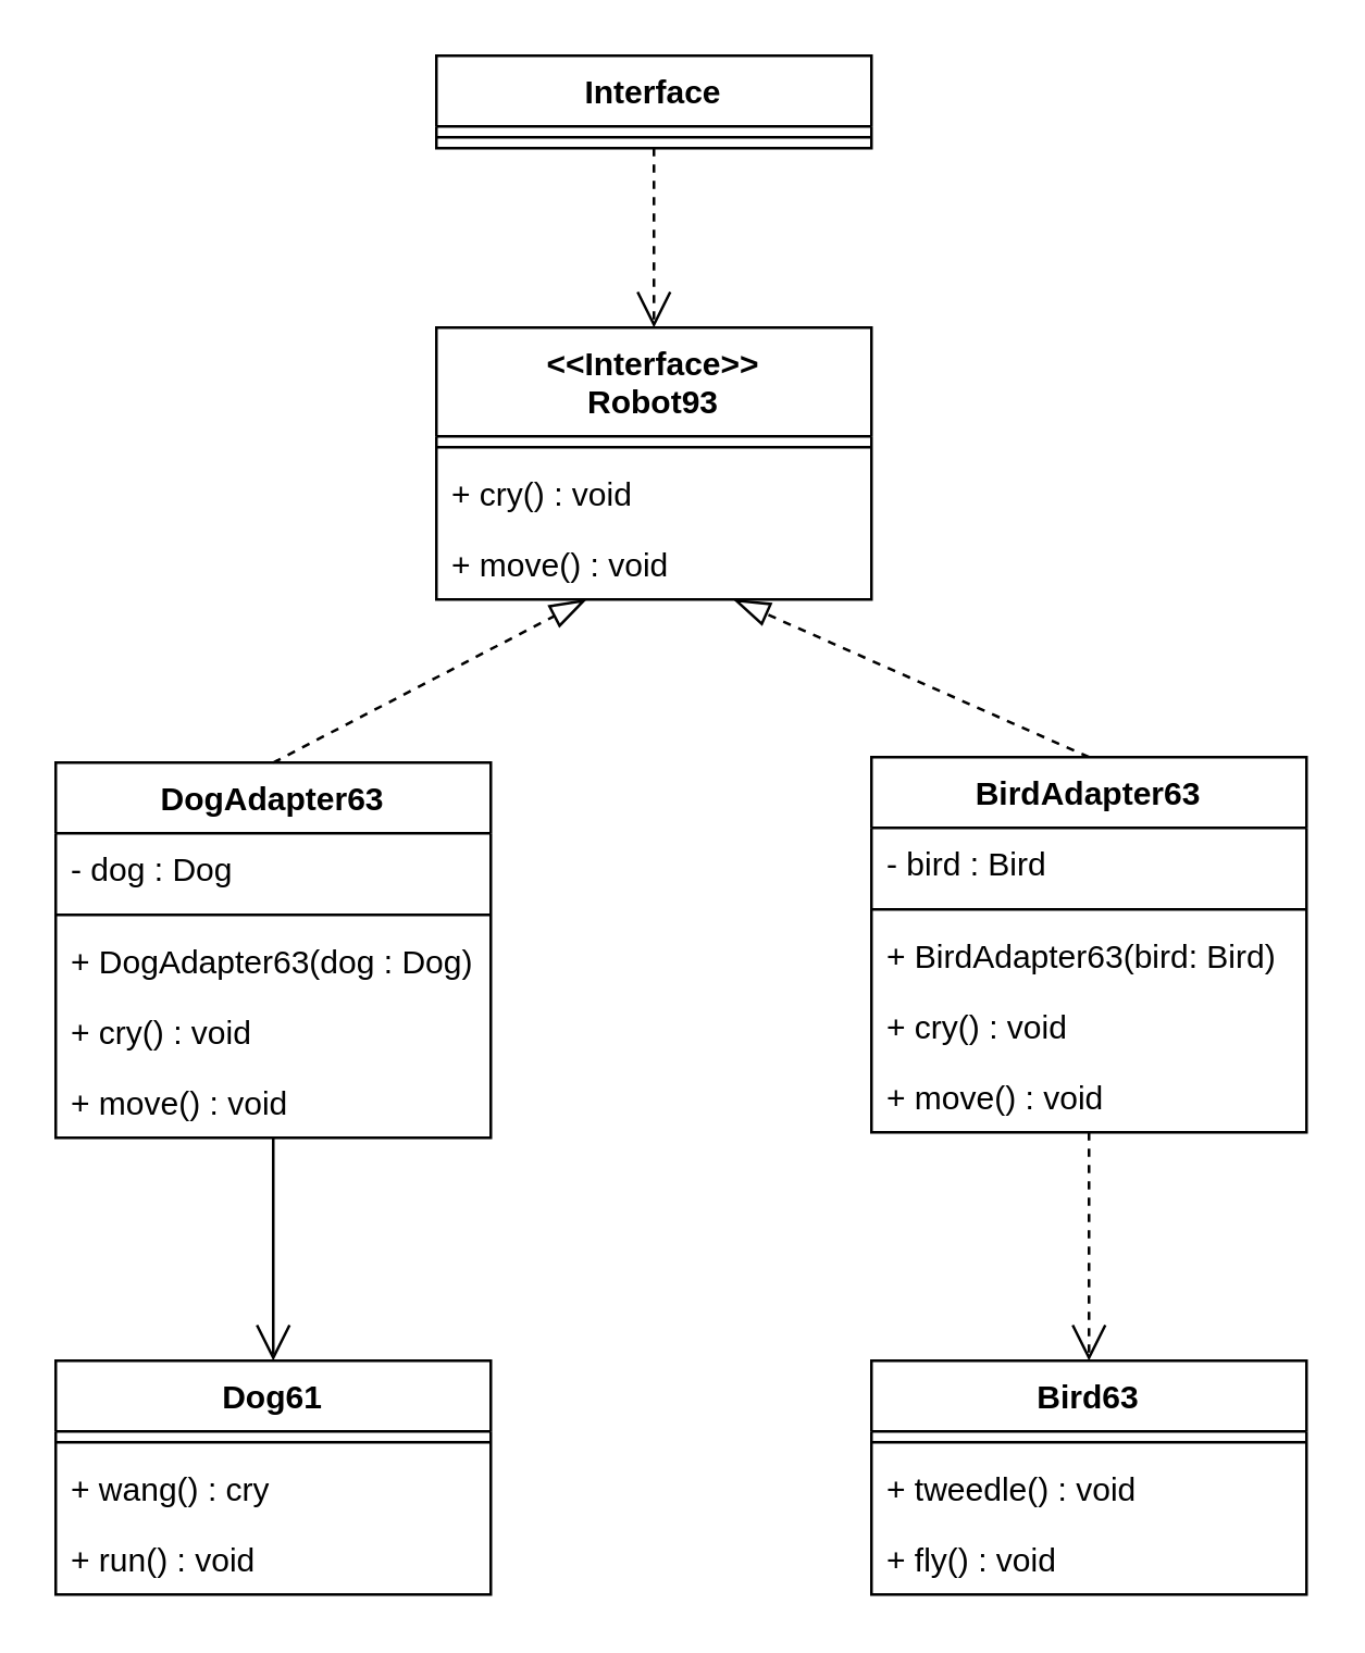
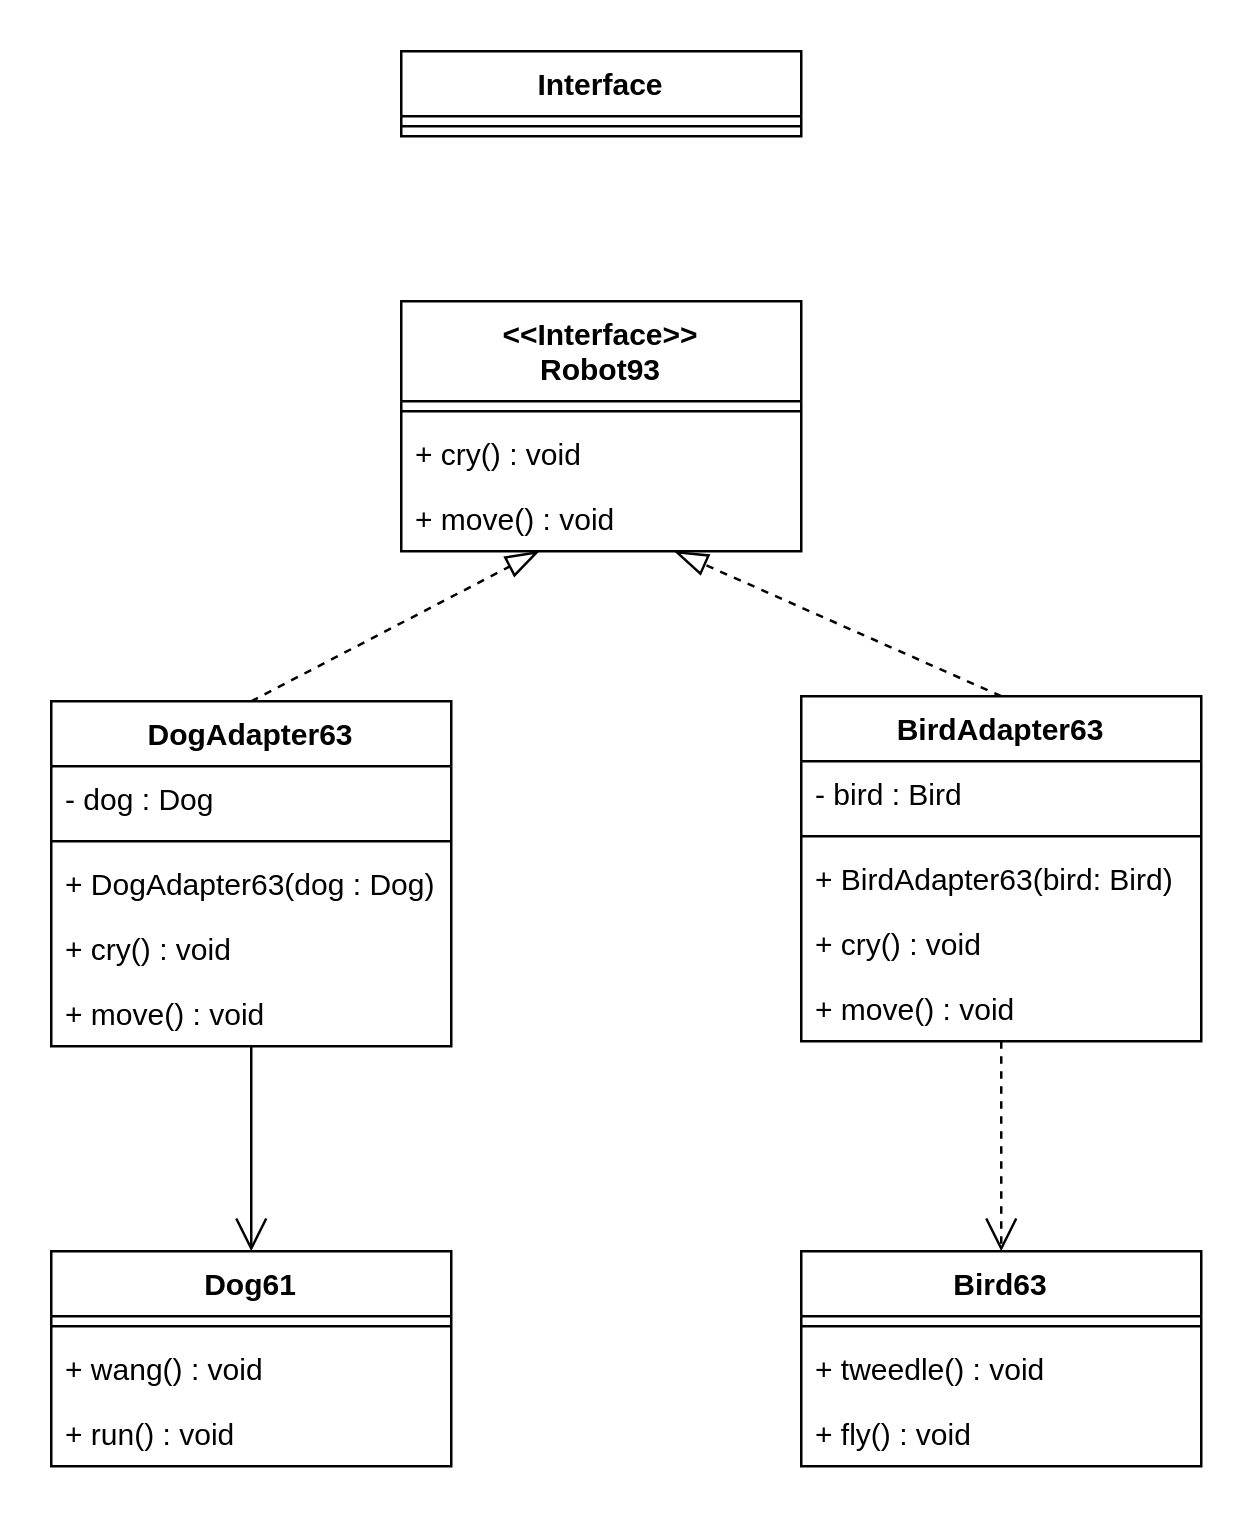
  <mxCell id="0" />
  <mxCell id="1" parent="0" />
- <mxCell id="2" style="edgeStyle=orthogonalEdgeStyle;rounded=0;orthogonalLoop=1;jettySize=auto;html=1;entryX=0.5;entryY=0;entryDx=0;entryDy=0;dashed=1;endArrow=open;endFill=0;endSize=11;" edge="1" parent="1" source="3" target="5"><mxGeometry relative="1" as="geometry"><Array as="points"><mxPoint x="240" y="80" /><mxPoint x="240" y="80" /></Array></mxGeometry></mxCell>
  <mxCell id="3" value="Interface" style="swimlane;fontStyle=1;align=center;verticalAlign=top;childLayout=stackLayout;horizontal=1;startSize=26;horizontalStack=0;resizeParent=1;resizeParentMax=0;resizeLast=0;collapsible=1;marginBottom=0;whiteSpace=wrap;html=1;" vertex="1" parent="1"><mxGeometry x="160" y="20" width="160" height="34" as="geometry" /></mxCell>
  <mxCell id="4" value="" style="line;strokeWidth=1;fillColor=none;align=left;verticalAlign=middle;spacingTop=-1;spacingLeft=3;spacingRight=3;rotatable=0;labelPosition=right;points=[];portConstraint=eastwest;strokeColor=inherit;" vertex="1" parent="3"><mxGeometry y="26" width="160" height="8" as="geometry" /></mxCell>
  <mxCell id="5" value="&amp;lt;&amp;lt;Interface&amp;gt;&amp;gt;&lt;br&gt;Robot93" style="swimlane;fontStyle=1;align=center;verticalAlign=top;childLayout=stackLayout;horizontal=1;startSize=40;horizontalStack=0;resizeParent=1;resizeParentMax=0;resizeLast=0;collapsible=1;marginBottom=0;whiteSpace=wrap;html=1;" vertex="1" parent="1"><mxGeometry x="160" y="120" width="160" height="100" as="geometry" /></mxCell>
  <mxCell id="6" value="" style="line;strokeWidth=1;fillColor=none;align=left;verticalAlign=middle;spacingTop=-1;spacingLeft=3;spacingRight=3;rotatable=0;labelPosition=right;points=[];portConstraint=eastwest;strokeColor=inherit;" vertex="1" parent="5"><mxGeometry y="40" width="160" height="8" as="geometry" /></mxCell>
  <mxCell id="7" value="+ cry() : void" style="text;strokeColor=none;fillColor=none;align=left;verticalAlign=top;spacingLeft=4;spacingRight=4;overflow=hidden;rotatable=0;points=[[0,0.5],[1,0.5]];portConstraint=eastwest;whiteSpace=wrap;html=1;" vertex="1" parent="5"><mxGeometry y="48" width="160" height="26" as="geometry" /></mxCell>
  <mxCell id="8" value="+ move() : void" style="text;strokeColor=none;fillColor=none;align=left;verticalAlign=top;spacingLeft=4;spacingRight=4;overflow=hidden;rotatable=0;points=[[0,0.5],[1,0.5]];portConstraint=eastwest;whiteSpace=wrap;html=1;" vertex="1" parent="5"><mxGeometry y="74" width="160" height="26" as="geometry" /></mxCell>
  <mxCell id="9" style="edgeStyle=orthogonalEdgeStyle;rounded=0;orthogonalLoop=1;jettySize=auto;html=1;endSize=11;endArrow=open;endFill=0;" edge="1" parent="1" source="10" target="24"><mxGeometry relative="1" as="geometry" /></mxCell>
  <mxCell id="10" value="DogAdapter63" style="swimlane;fontStyle=1;align=center;verticalAlign=top;childLayout=stackLayout;horizontal=1;startSize=26;horizontalStack=0;resizeParent=1;resizeParentMax=0;resizeLast=0;collapsible=1;marginBottom=0;whiteSpace=wrap;html=1;" vertex="1" parent="1"><mxGeometry x="20" y="280" width="160" height="138" as="geometry" /></mxCell>
  <mxCell id="11" value="- dog : Dog" style="text;strokeColor=none;fillColor=none;align=left;verticalAlign=top;spacingLeft=4;spacingRight=4;overflow=hidden;rotatable=0;points=[[0,0.5],[1,0.5]];portConstraint=eastwest;whiteSpace=wrap;html=1;" vertex="1" parent="10"><mxGeometry y="26" width="160" height="26" as="geometry" /></mxCell>
  <mxCell id="12" value="" style="line;strokeWidth=1;fillColor=none;align=left;verticalAlign=middle;spacingTop=-1;spacingLeft=3;spacingRight=3;rotatable=0;labelPosition=right;points=[];portConstraint=eastwest;strokeColor=inherit;" vertex="1" parent="10"><mxGeometry y="52" width="160" height="8" as="geometry" /></mxCell>
  <mxCell id="13" value="+ DogAdapter63(dog : Dog)" style="text;strokeColor=none;fillColor=none;align=left;verticalAlign=top;spacingLeft=4;spacingRight=4;overflow=hidden;rotatable=0;points=[[0,0.5],[1,0.5]];portConstraint=eastwest;whiteSpace=wrap;html=1;" vertex="1" parent="10"><mxGeometry y="60" width="160" height="26" as="geometry" /></mxCell>
  <mxCell id="14" value="+ cry() : void" style="text;strokeColor=none;fillColor=none;align=left;verticalAlign=top;spacingLeft=4;spacingRight=4;overflow=hidden;rotatable=0;points=[[0,0.5],[1,0.5]];portConstraint=eastwest;whiteSpace=wrap;html=1;" vertex="1" parent="10"><mxGeometry y="86" width="160" height="26" as="geometry" /></mxCell>
  <mxCell id="15" value="+ move() : void" style="text;strokeColor=none;fillColor=none;align=left;verticalAlign=top;spacingLeft=4;spacingRight=4;overflow=hidden;rotatable=0;points=[[0,0.5],[1,0.5]];portConstraint=eastwest;whiteSpace=wrap;html=1;" vertex="1" parent="10"><mxGeometry y="112" width="160" height="26" as="geometry" /></mxCell>
  <mxCell id="16" style="rounded=0;orthogonalLoop=1;jettySize=auto;html=1;exitX=0.5;exitY=0;exitDx=0;exitDy=0;endArrow=blockThin;endFill=0;startSize=11;dashed=1;endSize=11;" edge="1" parent="1" source="18" target="8"><mxGeometry relative="1" as="geometry"><mxPoint x="260" y="200" as="targetPoint" /></mxGeometry></mxCell>
  <mxCell id="17" style="edgeStyle=orthogonalEdgeStyle;rounded=0;orthogonalLoop=1;jettySize=auto;html=1;endSize=11;endArrow=open;endFill=0;dashed=1;" edge="1" parent="1" source="18" target="28"><mxGeometry relative="1" as="geometry" /></mxCell>
  <mxCell id="18" value="BirdAdapter63" style="swimlane;fontStyle=1;align=center;verticalAlign=top;childLayout=stackLayout;horizontal=1;startSize=26;horizontalStack=0;resizeParent=1;resizeParentMax=0;resizeLast=0;collapsible=1;marginBottom=0;whiteSpace=wrap;html=1;" vertex="1" parent="1"><mxGeometry x="320" y="278" width="160" height="138" as="geometry" /></mxCell>
  <mxCell id="19" value="- bird : Bird" style="text;strokeColor=none;fillColor=none;align=left;verticalAlign=top;spacingLeft=4;spacingRight=4;overflow=hidden;rotatable=0;points=[[0,0.5],[1,0.5]];portConstraint=eastwest;whiteSpace=wrap;html=1;" vertex="1" parent="18"><mxGeometry y="26" width="160" height="26" as="geometry" /></mxCell>
  <mxCell id="20" value="" style="line;strokeWidth=1;fillColor=none;align=left;verticalAlign=middle;spacingTop=-1;spacingLeft=3;spacingRight=3;rotatable=0;labelPosition=right;points=[];portConstraint=eastwest;strokeColor=inherit;" vertex="1" parent="18"><mxGeometry y="52" width="160" height="8" as="geometry" /></mxCell>
  <mxCell id="21" value="+ BirdAdapter63(bird: Bird)" style="text;strokeColor=none;fillColor=none;align=left;verticalAlign=top;spacingLeft=4;spacingRight=4;overflow=hidden;rotatable=0;points=[[0,0.5],[1,0.5]];portConstraint=eastwest;whiteSpace=wrap;html=1;" vertex="1" parent="18"><mxGeometry y="60" width="160" height="26" as="geometry" /></mxCell>
  <mxCell id="22" value="+ cry() : void" style="text;strokeColor=none;fillColor=none;align=left;verticalAlign=top;spacingLeft=4;spacingRight=4;overflow=hidden;rotatable=0;points=[[0,0.5],[1,0.5]];portConstraint=eastwest;whiteSpace=wrap;html=1;" vertex="1" parent="18"><mxGeometry y="86" width="160" height="26" as="geometry" /></mxCell>
  <mxCell id="23" value="+ move() : void" style="text;strokeColor=none;fillColor=none;align=left;verticalAlign=top;spacingLeft=4;spacingRight=4;overflow=hidden;rotatable=0;points=[[0,0.5],[1,0.5]];portConstraint=eastwest;whiteSpace=wrap;html=1;" vertex="1" parent="18"><mxGeometry y="112" width="160" height="26" as="geometry" /></mxCell>
  <mxCell id="24" value="Dog61" style="swimlane;fontStyle=1;align=center;verticalAlign=top;childLayout=stackLayout;horizontal=1;startSize=26;horizontalStack=0;resizeParent=1;resizeParentMax=0;resizeLast=0;collapsible=1;marginBottom=0;whiteSpace=wrap;html=1;" vertex="1" parent="1"><mxGeometry x="20" y="500" width="160" height="86" as="geometry" /></mxCell>
  <mxCell id="25" value="" style="line;strokeWidth=1;fillColor=none;align=left;verticalAlign=middle;spacingTop=-1;spacingLeft=3;spacingRight=3;rotatable=0;labelPosition=right;points=[];portConstraint=eastwest;strokeColor=inherit;" vertex="1" parent="24"><mxGeometry y="26" width="160" height="8" as="geometry" /></mxCell>
- <mxCell id="26" value="+ wang() : cry" style="text;strokeColor=none;fillColor=none;align=left;verticalAlign=top;spacingLeft=4;spacingRight=4;overflow=hidden;rotatable=0;points=[[0,0.5],[1,0.5]];portConstraint=eastwest;whiteSpace=wrap;html=1;" vertex="1" parent="24"><mxGeometry y="34" width="160" height="26" as="geometry" /></mxCell>
+ <mxCell id="26" value="+ wang() : void" style="text;strokeColor=none;fillColor=none;align=left;verticalAlign=top;spacingLeft=4;spacingRight=4;overflow=hidden;rotatable=0;points=[[0,0.5],[1,0.5]];portConstraint=eastwest;whiteSpace=wrap;html=1;" vertex="1" parent="24"><mxGeometry y="34" width="160" height="26" as="geometry" /></mxCell>
  <mxCell id="27" value="+ run() : void" style="text;strokeColor=none;fillColor=none;align=left;verticalAlign=top;spacingLeft=4;spacingRight=4;overflow=hidden;rotatable=0;points=[[0,0.5],[1,0.5]];portConstraint=eastwest;whiteSpace=wrap;html=1;" vertex="1" parent="24"><mxGeometry y="60" width="160" height="26" as="geometry" /></mxCell>
  <mxCell id="28" value="Bird63" style="swimlane;fontStyle=1;align=center;verticalAlign=top;childLayout=stackLayout;horizontal=1;startSize=26;horizontalStack=0;resizeParent=1;resizeParentMax=0;resizeLast=0;collapsible=1;marginBottom=0;whiteSpace=wrap;html=1;" vertex="1" parent="1"><mxGeometry x="320" y="500" width="160" height="86" as="geometry" /></mxCell>
  <mxCell id="29" value="" style="line;strokeWidth=1;fillColor=none;align=left;verticalAlign=middle;spacingTop=-1;spacingLeft=3;spacingRight=3;rotatable=0;labelPosition=right;points=[];portConstraint=eastwest;strokeColor=inherit;" vertex="1" parent="28"><mxGeometry y="26" width="160" height="8" as="geometry" /></mxCell>
  <mxCell id="30" value="+ tweedle() : void" style="text;strokeColor=none;fillColor=none;align=left;verticalAlign=top;spacingLeft=4;spacingRight=4;overflow=hidden;rotatable=0;points=[[0,0.5],[1,0.5]];portConstraint=eastwest;whiteSpace=wrap;html=1;" vertex="1" parent="28"><mxGeometry y="34" width="160" height="26" as="geometry" /></mxCell>
  <mxCell id="31" value="+ fly() : void" style="text;strokeColor=none;fillColor=none;align=left;verticalAlign=top;spacingLeft=4;spacingRight=4;overflow=hidden;rotatable=0;points=[[0,0.5],[1,0.5]];portConstraint=eastwest;whiteSpace=wrap;html=1;" vertex="1" parent="28"><mxGeometry y="60" width="160" height="26" as="geometry" /></mxCell>
  <mxCell id="32" style="rounded=0;orthogonalLoop=1;jettySize=auto;html=1;exitX=0.5;exitY=0;exitDx=0;exitDy=0;dashed=1;endArrow=blockThin;endFill=0;endSize=11;" edge="1" parent="1" source="10" target="8"><mxGeometry relative="1" as="geometry"><mxPoint x="210" y="210" as="targetPoint" /></mxGeometry></mxCell>
